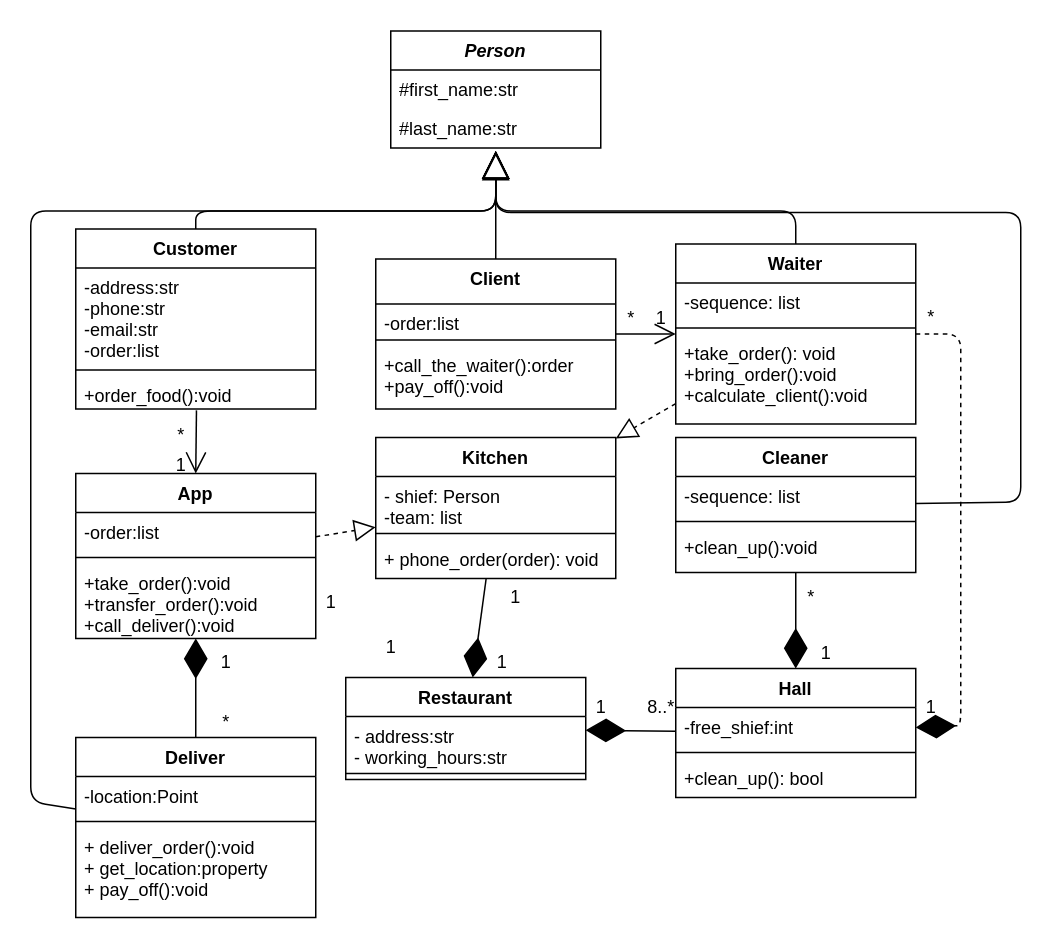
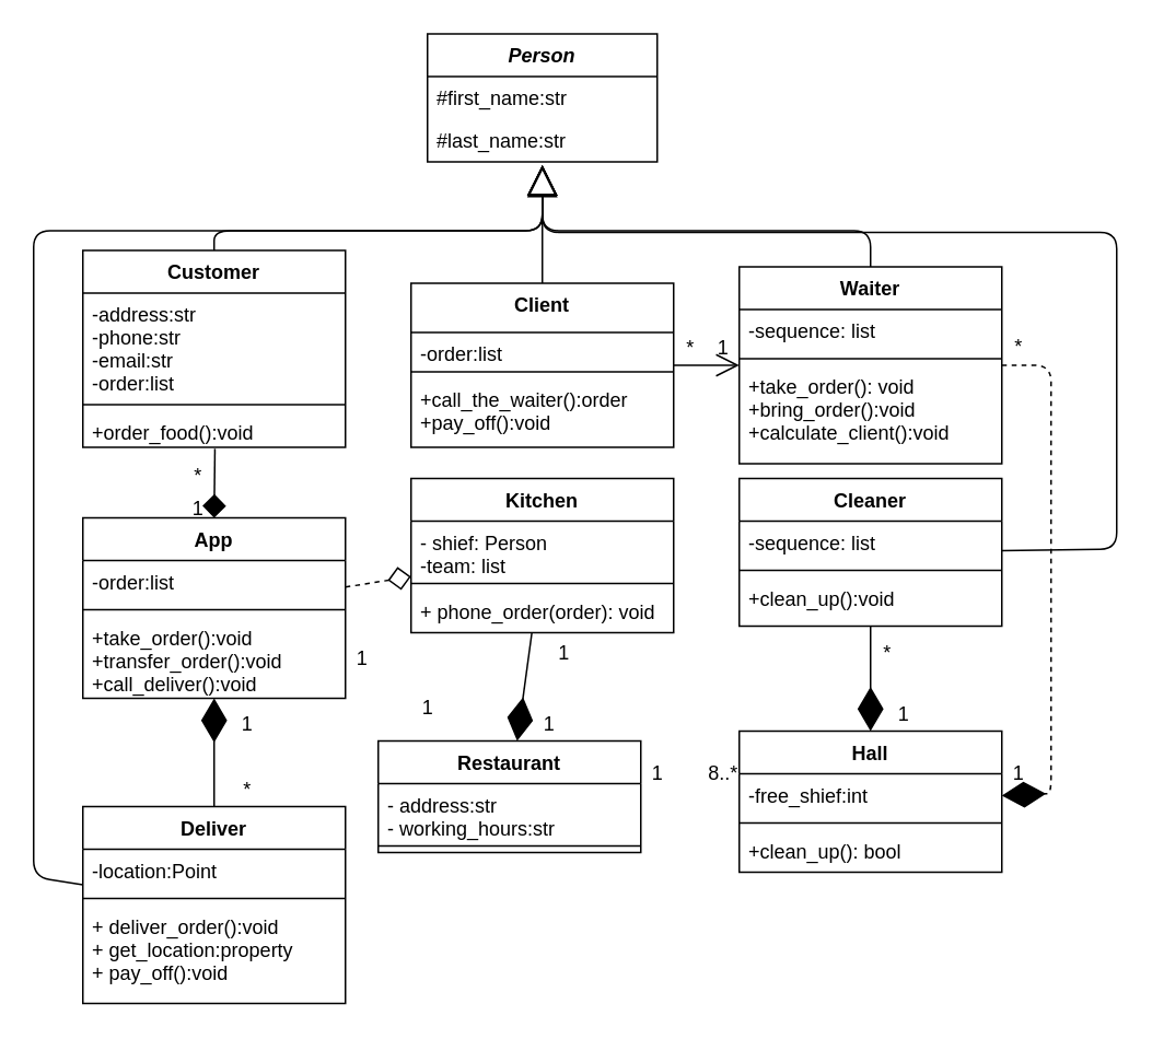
  <mxCell id="0" />
  <mxCell id="1" parent="0" />
  <mxCell id="2" value="Kitchen" style="swimlane;fontStyle=1;align=center;verticalAlign=top;childLayout=stackLayout;horizontal=1;startSize=26;horizontalStack=0;resizeParent=1;resizeParentMax=0;resizeLast=0;collapsible=1;marginBottom=0;" parent="1" vertex="1"><mxGeometry x="250" y="291" width="160" height="94" as="geometry" /></mxCell>
  <mxCell id="3" value="- shief: Person&#10;-team: list&#10;" style="text;strokeColor=none;fillColor=none;align=left;verticalAlign=top;spacingLeft=4;spacingRight=4;overflow=hidden;rotatable=0;points=[[0,0.5],[1,0.5]];portConstraint=eastwest;" parent="2" vertex="1"><mxGeometry y="26" width="160" height="34" as="geometry" /></mxCell>
  <mxCell id="4" value="" style="line;strokeWidth=1;fillColor=none;align=left;verticalAlign=middle;spacingTop=-1;spacingLeft=3;spacingRight=3;rotatable=0;labelPosition=right;points=[];portConstraint=eastwest;" parent="2" vertex="1"><mxGeometry y="60" width="160" height="8" as="geometry" /></mxCell>
  <mxCell id="5" value="+ phone_order(order): void&#10;" style="text;strokeColor=none;fillColor=none;align=left;verticalAlign=top;spacingLeft=4;spacingRight=4;overflow=hidden;rotatable=0;points=[[0,0.5],[1,0.5]];portConstraint=eastwest;" parent="2" vertex="1"><mxGeometry y="68" width="160" height="26" as="geometry" /></mxCell>
  <mxCell id="6" value="Client" style="swimlane;fontStyle=1;align=center;verticalAlign=top;childLayout=stackLayout;horizontal=1;startSize=30;horizontalStack=0;resizeParent=1;resizeParentMax=0;resizeLast=0;collapsible=1;marginBottom=0;" parent="1" vertex="1"><mxGeometry x="250" y="172" width="160" height="100" as="geometry"><mxRectangle x="240" y="130" width="70" height="30" as="alternateBounds" /></mxGeometry></mxCell>
  <mxCell id="7" value="-order:list" style="text;strokeColor=none;fillColor=none;align=left;verticalAlign=top;spacingLeft=4;spacingRight=4;overflow=hidden;rotatable=0;points=[[0,0.5],[1,0.5]];portConstraint=eastwest;" parent="6" vertex="1"><mxGeometry y="30" width="160" height="20" as="geometry" /></mxCell>
  <mxCell id="8" value="" style="line;strokeWidth=1;fillColor=none;align=left;verticalAlign=middle;spacingTop=-1;spacingLeft=3;spacingRight=3;rotatable=0;labelPosition=right;points=[];portConstraint=eastwest;" parent="6" vertex="1"><mxGeometry y="50" width="160" height="8" as="geometry" /></mxCell>
  <mxCell id="9" value="+call_the_waiter():order&#10;+pay_off():void&#10;" style="text;strokeColor=none;fillColor=none;align=left;verticalAlign=top;spacingLeft=4;spacingRight=4;overflow=hidden;rotatable=0;points=[[0,0.5],[1,0.5]];portConstraint=eastwest;" parent="6" vertex="1"><mxGeometry y="58" width="160" height="42" as="geometry" /></mxCell>
  <mxCell id="10" value="App" style="swimlane;fontStyle=1;align=center;verticalAlign=top;childLayout=stackLayout;horizontal=1;startSize=26;horizontalStack=0;resizeParent=1;resizeParentMax=0;resizeLast=0;collapsible=1;marginBottom=0;" parent="1" vertex="1"><mxGeometry x="50" y="315" width="160" height="110" as="geometry" /></mxCell>
  <mxCell id="11" value="-order:list" style="text;strokeColor=none;fillColor=none;align=left;verticalAlign=top;spacingLeft=4;spacingRight=4;overflow=hidden;rotatable=0;points=[[0,0.5],[1,0.5]];portConstraint=eastwest;" parent="10" vertex="1"><mxGeometry y="26" width="160" height="26" as="geometry" /></mxCell>
  <mxCell id="12" value="" style="line;strokeWidth=1;fillColor=none;align=left;verticalAlign=middle;spacingTop=-1;spacingLeft=3;spacingRight=3;rotatable=0;labelPosition=right;points=[];portConstraint=eastwest;" parent="10" vertex="1"><mxGeometry y="52" width="160" height="8" as="geometry" /></mxCell>
  <mxCell id="13" value="+take_order():void&#10;+transfer_order():void&#10;+call_deliver():void&#10;" style="text;strokeColor=none;fillColor=none;align=left;verticalAlign=top;spacingLeft=4;spacingRight=4;overflow=hidden;rotatable=0;points=[[0,0.5],[1,0.5]];portConstraint=eastwest;" parent="10" vertex="1"><mxGeometry y="60" width="160" height="50" as="geometry" /></mxCell>
  <mxCell id="14" value="Person" style="swimlane;fontStyle=3;childLayout=stackLayout;horizontal=1;startSize=26;fillColor=none;horizontalStack=0;resizeParent=1;resizeParentMax=0;resizeLast=0;collapsible=1;marginBottom=0;" parent="1" vertex="1"><mxGeometry x="260" y="20" width="140" height="78" as="geometry" /></mxCell>
  <mxCell id="15" value="#first_name:str&#10;" style="text;strokeColor=none;fillColor=none;align=left;verticalAlign=top;spacingLeft=4;spacingRight=4;overflow=hidden;rotatable=0;points=[[0,0.5],[1,0.5]];portConstraint=eastwest;" parent="14" vertex="1"><mxGeometry y="26" width="140" height="26" as="geometry" /></mxCell>
  <mxCell id="16" value="#last_name:str" style="text;strokeColor=none;fillColor=none;align=left;verticalAlign=top;spacingLeft=4;spacingRight=4;overflow=hidden;rotatable=0;points=[[0,0.5],[1,0.5]];portConstraint=eastwest;" parent="14" vertex="1"><mxGeometry y="52" width="140" height="26" as="geometry" /></mxCell>
  <mxCell id="17" value="Deliver" style="swimlane;fontStyle=1;align=center;verticalAlign=top;childLayout=stackLayout;horizontal=1;startSize=26;horizontalStack=0;resizeParent=1;resizeParentMax=0;resizeLast=0;collapsible=1;marginBottom=0;" parent="1" vertex="1"><mxGeometry x="50" y="491" width="160" height="120" as="geometry" /></mxCell>
  <mxCell id="18" value="-location:Point" style="text;strokeColor=none;fillColor=none;align=left;verticalAlign=top;spacingLeft=4;spacingRight=4;overflow=hidden;rotatable=0;points=[[0,0.5],[1,0.5]];portConstraint=eastwest;" parent="17" vertex="1"><mxGeometry y="26" width="160" height="26" as="geometry" /></mxCell>
  <mxCell id="19" value="" style="line;strokeWidth=1;fillColor=none;align=left;verticalAlign=middle;spacingTop=-1;spacingLeft=3;spacingRight=3;rotatable=0;labelPosition=right;points=[];portConstraint=eastwest;" parent="17" vertex="1"><mxGeometry y="52" width="160" height="8" as="geometry" /></mxCell>
  <mxCell id="20" value="+ deliver_order():void&#10;+ get_location:property&#10;+ pay_off():void" style="text;strokeColor=none;fillColor=none;align=left;verticalAlign=top;spacingLeft=4;spacingRight=4;overflow=hidden;rotatable=0;points=[[0,0.5],[1,0.5]];portConstraint=eastwest;" parent="17" vertex="1"><mxGeometry y="60" width="160" height="60" as="geometry" /></mxCell>
  <mxCell id="21" value="Restaurant" style="swimlane;fontStyle=1;align=center;verticalAlign=top;childLayout=stackLayout;horizontal=1;startSize=26;horizontalStack=0;resizeParent=1;resizeParentMax=0;resizeLast=0;collapsible=1;marginBottom=0;" parent="1" vertex="1"><mxGeometry x="230" y="451" width="160" height="68" as="geometry" /></mxCell>
  <mxCell id="22" value="- address:str&#10;- working_hours:str" style="text;strokeColor=none;fillColor=none;align=left;verticalAlign=top;spacingLeft=4;spacingRight=4;overflow=hidden;rotatable=0;points=[[0,0.5],[1,0.5]];portConstraint=eastwest;" parent="21" vertex="1"><mxGeometry y="26" width="160" height="34" as="geometry" /></mxCell>
  <mxCell id="23" value="" style="line;strokeWidth=1;fillColor=none;align=left;verticalAlign=middle;spacingTop=-1;spacingLeft=3;spacingRight=3;rotatable=0;labelPosition=right;points=[];portConstraint=eastwest;" parent="21" vertex="1"><mxGeometry y="60" width="160" height="8" as="geometry" /></mxCell>
  <mxCell id="24" value="" style="endArrow=block;endSize=16;endFill=0;html=1;exitX=0.5;exitY=0;exitDx=0;exitDy=0;" parent="1" source="35" edge="1"><mxGeometry width="160" relative="1" as="geometry"><mxPoint x="130" y="146" as="sourcePoint" /><mxPoint x="330" y="100" as="targetPoint" /><Array as="points"><mxPoint x="130" y="140" /><mxPoint x="330" y="140" /></Array></mxGeometry></mxCell>
  <mxCell id="25" value="" style="endArrow=block;endSize=16;endFill=0;html=1;exitX=0.5;exitY=0;exitDx=0;exitDy=0;" parent="1" source="6" edge="1"><mxGeometry width="160" relative="1" as="geometry"><mxPoint x="340" y="170" as="sourcePoint" /><mxPoint x="330" y="100" as="targetPoint" /><Array as="points"><mxPoint x="330" y="140" /></Array></mxGeometry></mxCell>
  <mxCell id="26" value="" style="endArrow=block;endSize=16;endFill=0;html=1;exitX=0.5;exitY=0;exitDx=0;exitDy=0;" parent="1" source="44" edge="1"><mxGeometry x="0.04" width="160" relative="1" as="geometry"><mxPoint x="530" y="170" as="sourcePoint" /><mxPoint x="330" y="100" as="targetPoint" /><Array as="points"><mxPoint x="530" y="140" /><mxPoint x="330" y="140" /><mxPoint x="330" y="120" /></Array><mxPoint as="offset" /></mxGeometry></mxCell>
  <mxCell id="27" value="Hall" style="swimlane;fontStyle=1;align=center;verticalAlign=top;childLayout=stackLayout;horizontal=1;startSize=26;horizontalStack=0;resizeParent=1;resizeParentMax=0;resizeLast=0;collapsible=1;marginBottom=0;" parent="1" vertex="1"><mxGeometry x="450" y="445" width="160" height="86" as="geometry" /></mxCell>
  <mxCell id="28" value="-free_shief:int" style="text;strokeColor=none;fillColor=none;align=left;verticalAlign=top;spacingLeft=4;spacingRight=4;overflow=hidden;rotatable=0;points=[[0,0.5],[1,0.5]];portConstraint=eastwest;" parent="27" vertex="1"><mxGeometry y="26" width="160" height="26" as="geometry" /></mxCell>
  <mxCell id="29" value="" style="line;strokeWidth=1;fillColor=none;align=left;verticalAlign=middle;spacingTop=-1;spacingLeft=3;spacingRight=3;rotatable=0;labelPosition=right;points=[];portConstraint=eastwest;" parent="27" vertex="1"><mxGeometry y="52" width="160" height="8" as="geometry" /></mxCell>
  <mxCell id="30" value="+clean_up(): bool" style="text;strokeColor=none;fillColor=none;align=left;verticalAlign=top;spacingLeft=4;spacingRight=4;overflow=hidden;rotatable=0;points=[[0,0.5],[1,0.5]];portConstraint=eastwest;" parent="27" vertex="1"><mxGeometry y="60" width="160" height="26" as="geometry" /></mxCell>
  <mxCell id="31" value="" style="endArrow=block;endSize=16;endFill=0;html=1;" parent="1" source="17" edge="1"><mxGeometry width="160" relative="1" as="geometry"><mxPoint x="210" y="380" as="sourcePoint" /><mxPoint x="330" y="100" as="targetPoint" /><Array as="points"><mxPoint x="20" y="534" /><mxPoint x="20" y="420" /><mxPoint x="20" y="140" /><mxPoint x="330" y="140" /></Array></mxGeometry></mxCell>
- <mxCell id="32" value="" style="endArrow=open;endFill=1;endSize=12;html=1;entryX=0.5;entryY=0;entryDx=0;entryDy=0;exitX=0.503;exitY=1.042;exitDx=0;exitDy=0;exitPerimeter=0;" parent="1" source="38" target="10" edge="1"><mxGeometry width="160" relative="1" as="geometry"><mxPoint x="160" y="290" as="sourcePoint" /><mxPoint x="370" y="260" as="targetPoint" /></mxGeometry></mxCell>
+ <mxCell id="32" value="" style="endArrow=diamond;endFill=1;endSize=12;html=1;entryX=0.5;entryY=0;entryDx=0;entryDy=0;exitX=0.503;exitY=1.042;exitDx=0;exitDy=0;exitPerimeter=0;" parent="1" source="38" target="10" edge="1"><mxGeometry width="160" relative="1" as="geometry"><mxPoint x="160" y="290" as="sourcePoint" /><mxPoint x="370" y="260" as="targetPoint" /></mxGeometry></mxCell>
  <mxCell id="33" value="&lt;div&gt;*&lt;/div&gt;" style="text;html=1;align=center;verticalAlign=middle;resizable=0;points=[];autosize=1;strokeColor=none;fillColor=none;" parent="1" vertex="1"><mxGeometry x="110" y="280" width="20" height="20" as="geometry" /></mxCell>
  <mxCell id="34" value="&lt;div&gt;1&lt;/div&gt;" style="text;html=1;align=center;verticalAlign=middle;resizable=0;points=[];autosize=1;strokeColor=none;fillColor=none;" parent="1" vertex="1"><mxGeometry x="110" y="300" width="20" height="20" as="geometry" /></mxCell>
  <mxCell id="35" value="Customer" style="swimlane;fontStyle=1;align=center;verticalAlign=top;childLayout=stackLayout;horizontal=1;startSize=26;horizontalStack=0;resizeParent=1;resizeParentMax=0;resizeLast=0;collapsible=1;marginBottom=0;" parent="1" vertex="1"><mxGeometry x="50" y="152" width="160" height="120" as="geometry" /></mxCell>
  <mxCell id="36" value="-address:str&#10;-phone:str&#10;-email:str&#10;-order:list" style="text;strokeColor=none;fillColor=none;align=left;verticalAlign=top;spacingLeft=4;spacingRight=4;overflow=hidden;rotatable=0;points=[[0,0.5],[1,0.5]];portConstraint=eastwest;" parent="35" vertex="1"><mxGeometry y="26" width="160" height="64" as="geometry" /></mxCell>
  <mxCell id="37" value="" style="line;strokeWidth=1;fillColor=none;align=left;verticalAlign=middle;spacingTop=-1;spacingLeft=3;spacingRight=3;rotatable=0;labelPosition=right;points=[];portConstraint=eastwest;" parent="35" vertex="1"><mxGeometry y="90" width="160" height="8" as="geometry" /></mxCell>
  <mxCell id="38" value="+order_food():void" style="text;strokeColor=none;fillColor=none;align=left;verticalAlign=top;spacingLeft=4;spacingRight=4;overflow=hidden;rotatable=0;points=[[0,0.5],[1,0.5]];portConstraint=eastwest;" parent="35" vertex="1"><mxGeometry y="98" width="160" height="22" as="geometry" /></mxCell>
  <mxCell id="39" value="" style="endArrow=open;endFill=1;endSize=12;html=1;" parent="1" source="6" target="44" edge="1"><mxGeometry width="160" relative="1" as="geometry"><mxPoint x="270" y="300" as="sourcePoint" /><mxPoint x="450" y="214.582" as="targetPoint" /></mxGeometry></mxCell>
  <mxCell id="40" value="&lt;div&gt;*&lt;/div&gt;" style="text;html=1;align=center;verticalAlign=middle;resizable=0;points=[];autosize=1;strokeColor=none;fillColor=none;" parent="1" vertex="1"><mxGeometry x="410" y="202" width="20" height="20" as="geometry" /></mxCell>
  <mxCell id="41" value="1" style="text;html=1;align=center;verticalAlign=middle;resizable=0;points=[];autosize=1;strokeColor=none;fillColor=none;" parent="1" vertex="1"><mxGeometry x="430" y="202" width="20" height="20" as="geometry" /></mxCell>
  <mxCell id="42" value="" style="endArrow=diamondThin;endFill=1;endSize=24;html=1;" parent="1" source="2" target="21" edge="1"><mxGeometry width="160" relative="1" as="geometry"><mxPoint x="320" y="310" as="sourcePoint" /><mxPoint x="480" y="310" as="targetPoint" /></mxGeometry></mxCell>
  <mxCell id="43" value="" style="endArrow=diamondThin;endFill=1;endSize=24;html=1;" parent="1" source="17" target="10" edge="1"><mxGeometry width="160" relative="1" as="geometry"><mxPoint x="120" y="380" as="sourcePoint" /><mxPoint x="280" y="380" as="targetPoint" /></mxGeometry></mxCell>
  <mxCell id="44" value="Waiter" style="swimlane;fontStyle=1;align=center;verticalAlign=top;childLayout=stackLayout;horizontal=1;startSize=26;horizontalStack=0;resizeParent=1;resizeParentMax=0;resizeLast=0;collapsible=1;marginBottom=0;strokeColor=default;strokeWidth=1;" parent="1" vertex="1"><mxGeometry x="450" y="162" width="160" height="120" as="geometry" /></mxCell>
  <mxCell id="45" value="-sequence: list" style="text;strokeColor=none;fillColor=none;align=left;verticalAlign=top;spacingLeft=4;spacingRight=4;overflow=hidden;rotatable=0;points=[[0,0.5],[1,0.5]];portConstraint=eastwest;" parent="44" vertex="1"><mxGeometry y="26" width="160" height="26" as="geometry" /></mxCell>
  <mxCell id="46" value="" style="line;strokeWidth=1;fillColor=none;align=left;verticalAlign=middle;spacingTop=-1;spacingLeft=3;spacingRight=3;rotatable=0;labelPosition=right;points=[];portConstraint=eastwest;" parent="44" vertex="1"><mxGeometry y="52" width="160" height="8" as="geometry" /></mxCell>
  <mxCell id="47" value="+take_order(): void&#10;+bring_order():void&#10;+calculate_client():void " style="text;strokeColor=none;fillColor=none;align=left;verticalAlign=top;spacingLeft=4;spacingRight=4;overflow=hidden;rotatable=0;points=[[0,0.5],[1,0.5]];portConstraint=eastwest;" parent="44" vertex="1"><mxGeometry y="60" width="160" height="60" as="geometry" /></mxCell>
  <mxCell id="48" value="" style="endArrow=diamondThin;endFill=1;endSize=24;html=1;dashed=1;" parent="1" source="44" target="27" edge="1"><mxGeometry width="160" relative="1" as="geometry"><mxPoint x="360" y="310" as="sourcePoint" /><mxPoint x="520" y="310" as="targetPoint" /><Array as="points"><mxPoint x="640" y="222" /><mxPoint x="640" y="483" /></Array></mxGeometry></mxCell>
- <mxCell id="49" value="" style="endArrow=diamondThin;endFill=1;endSize=24;html=1;" parent="1" source="27" target="21" edge="1"><mxGeometry width="160" relative="1" as="geometry"><mxPoint x="250" y="330" as="sourcePoint" /><mxPoint x="410" y="330" as="targetPoint" /></mxGeometry></mxCell>
  <mxCell id="50" value="Cleaner" style="swimlane;fontStyle=1;align=center;verticalAlign=top;childLayout=stackLayout;horizontal=1;startSize=26;horizontalStack=0;resizeParent=1;resizeParentMax=0;resizeLast=0;collapsible=1;marginBottom=0;strokeColor=default;strokeWidth=1;" parent="1" vertex="1"><mxGeometry x="450" y="291" width="160" height="90" as="geometry" /></mxCell>
  <mxCell id="51" value="-sequence: list    " style="text;strokeColor=none;fillColor=none;align=left;verticalAlign=top;spacingLeft=4;spacingRight=4;overflow=hidden;rotatable=0;points=[[0,0.5],[1,0.5]];portConstraint=eastwest;" parent="50" vertex="1"><mxGeometry y="26" width="160" height="26" as="geometry" /></mxCell>
  <mxCell id="52" value="" style="line;strokeWidth=1;fillColor=none;align=left;verticalAlign=middle;spacingTop=-1;spacingLeft=3;spacingRight=3;rotatable=0;labelPosition=right;points=[];portConstraint=eastwest;" parent="50" vertex="1"><mxGeometry y="52" width="160" height="8" as="geometry" /></mxCell>
  <mxCell id="53" value="+clean_up():void&#10;" style="text;strokeColor=none;fillColor=none;align=left;verticalAlign=top;spacingLeft=4;spacingRight=4;overflow=hidden;rotatable=0;points=[[0,0.5],[1,0.5]];portConstraint=eastwest;" parent="50" vertex="1"><mxGeometry y="60" width="160" height="30" as="geometry" /></mxCell>
  <mxCell id="54" value="" style="endArrow=block;endSize=16;endFill=0;html=1;" parent="1" source="50" edge="1"><mxGeometry width="160" relative="1" as="geometry"><mxPoint x="490" y="281" as="sourcePoint" /><mxPoint x="330" y="101" as="targetPoint" /><Array as="points"><mxPoint x="680" y="334" /><mxPoint x="680" y="141" /><mxPoint x="330" y="141" /></Array></mxGeometry></mxCell>
  <mxCell id="55" value="" style="endArrow=diamondThin;endFill=1;endSize=24;html=1;" parent="1" source="50" target="27" edge="1"><mxGeometry width="160" relative="1" as="geometry"><mxPoint x="360" y="431" as="sourcePoint" /><mxPoint x="520" y="431" as="targetPoint" /></mxGeometry></mxCell>
  <mxCell id="56" value="*" style="text;html=1;align=center;verticalAlign=middle;resizable=0;points=[];autosize=1;strokeColor=none;fillColor=none;" parent="1" vertex="1"><mxGeometry x="610" y="201" width="20" height="20" as="geometry" /></mxCell>
  <mxCell id="57" value="1" style="text;html=1;align=center;verticalAlign=middle;resizable=0;points=[];autosize=1;strokeColor=none;fillColor=none;" parent="1" vertex="1"><mxGeometry x="610" y="461" width="20" height="20" as="geometry" /></mxCell>
  <mxCell id="58" value="1" style="text;html=1;align=center;verticalAlign=middle;resizable=0;points=[];autosize=1;strokeColor=none;fillColor=none;rotation=0;" parent="1" vertex="1"><mxGeometry x="540" y="425" width="20" height="20" as="geometry" /></mxCell>
  <mxCell id="59" value="*" style="text;html=1;align=center;verticalAlign=middle;resizable=0;points=[];autosize=1;strokeColor=none;fillColor=none;" parent="1" vertex="1"><mxGeometry x="530" y="388" width="20" height="20" as="geometry" /></mxCell>
  <mxCell id="60" value="1" style="text;html=1;align=center;verticalAlign=middle;resizable=0;points=[];autosize=1;strokeColor=none;fillColor=none;" parent="1" vertex="1"><mxGeometry x="390" y="461" width="20" height="20" as="geometry" /></mxCell>
  <mxCell id="61" value="8..*" style="text;html=1;align=center;verticalAlign=middle;resizable=0;points=[];autosize=1;strokeColor=none;fillColor=none;" parent="1" vertex="1"><mxGeometry x="425" y="461" width="30" height="20" as="geometry" /></mxCell>
  <mxCell id="62" value="1" style="text;html=1;align=center;verticalAlign=middle;resizable=0;points=[];autosize=1;strokeColor=none;fillColor=none;" parent="1" vertex="1"><mxGeometry x="324" y="431" width="20" height="20" as="geometry" /></mxCell>
  <mxCell id="63" value="1" style="text;html=1;align=center;verticalAlign=middle;resizable=0;points=[];autosize=1;strokeColor=none;fillColor=none;" parent="1" vertex="1"><mxGeometry x="333" y="388" width="20" height="20" as="geometry" /></mxCell>
  <mxCell id="64" value="&lt;div&gt;1&lt;/div&gt;" style="text;html=1;align=center;verticalAlign=middle;resizable=0;points=[];autosize=1;strokeColor=none;fillColor=none;" parent="1" vertex="1"><mxGeometry x="250" y="421" width="20" height="20" as="geometry" /></mxCell>
  <mxCell id="65" value="1" style="text;html=1;align=center;verticalAlign=middle;resizable=0;points=[];autosize=1;strokeColor=none;fillColor=none;" parent="1" vertex="1"><mxGeometry x="210" y="391" width="20" height="20" as="geometry" /></mxCell>
  <mxCell id="66" value="*" style="text;html=1;align=center;verticalAlign=middle;resizable=0;points=[];autosize=1;strokeColor=none;fillColor=none;" parent="1" vertex="1"><mxGeometry x="140" y="471" width="20" height="20" as="geometry" /></mxCell>
  <mxCell id="67" value="1" style="text;html=1;align=center;verticalAlign=middle;resizable=0;points=[];autosize=1;strokeColor=none;fillColor=none;" parent="1" vertex="1"><mxGeometry x="140" y="431" width="20" height="20" as="geometry" /></mxCell>
- <mxCell id="68" value="" style="endArrow=block;dashed=1;endFill=0;endSize=12;html=1;" parent="1" source="44" target="2" edge="1"><mxGeometry width="160" relative="1" as="geometry"><mxPoint x="280" y="301" as="sourcePoint" /><mxPoint x="440" y="301" as="targetPoint" /></mxGeometry></mxCell>
- <mxCell id="69" value="" style="endArrow=block;dashed=1;endFill=0;endSize=12;html=1;" parent="1" source="10" target="2" edge="1"><mxGeometry width="160" relative="1" as="geometry"><mxPoint x="230" y="301" as="sourcePoint" /><mxPoint x="390" y="301" as="targetPoint" /></mxGeometry></mxCell>
+ <mxCell id="69" value="" style="endArrow=diamond;dashed=1;endFill=0;endSize=12;html=1;" parent="1" source="10" target="2" edge="1"><mxGeometry width="160" relative="1" as="geometry"><mxPoint x="230" y="301" as="sourcePoint" /><mxPoint x="390" y="301" as="targetPoint" /></mxGeometry></mxCell>
